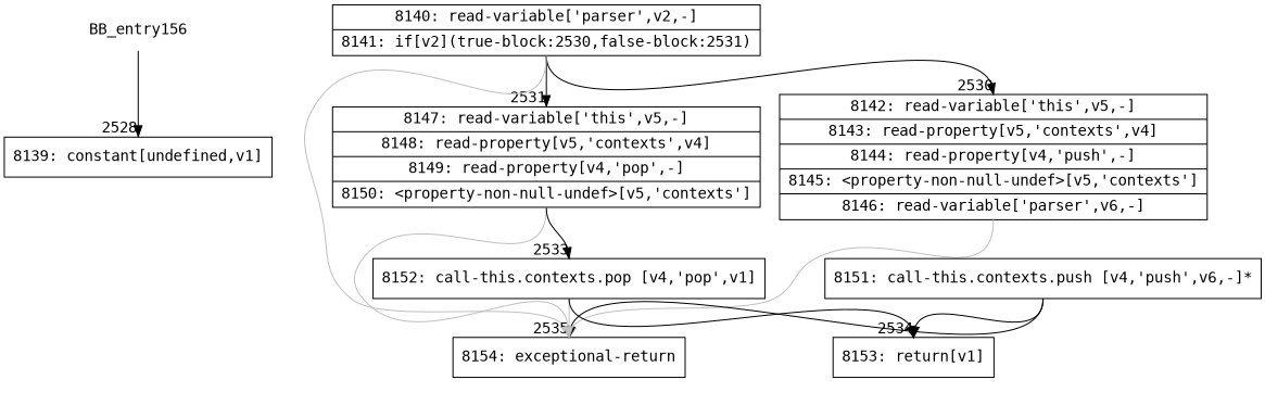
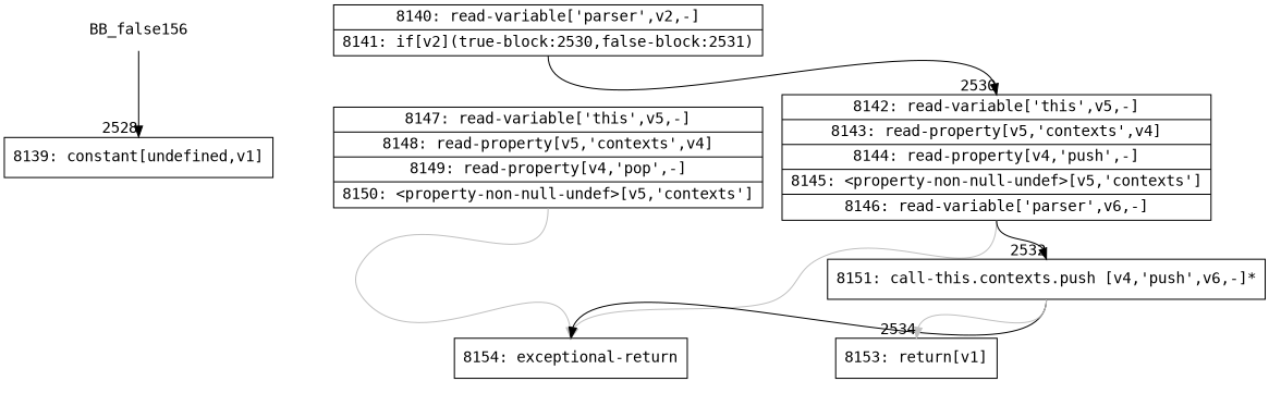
  digraph {
    fontname="DejaVu Sans Mono"
    rankdir=TD
    node [fontname="DejaVu Sans Mono" shape=record]
    edge [fontname="DejaVu Sans Mono" headport=n tailport=s]
-   BB_entry156 [shape=none]
+   BB_entry156 [shape=none label=BB_false156]
    n2 [label="{8139: constant[undefined,v1]}"]
    n3 [label="{8140: read-variable['parser',v2,-]|8141: if[v2](true-block:2530,false-block:2531)}"]
    n4 [label="{8142: read-variable['this',v5,-]|8143: read-property[v5,'contexts',v4]|8144: read-property[v4,'push',-]|8145: \<property-non-null-undef\>[v5,'contexts']|8146: read-variable['parser',v6,-]}"]
    n5 [label="{8147: read-variable['this',v5,-]|8148: read-property[v5,'contexts',v4]|8149: read-property[v4,'pop',-]|8150: \<property-non-null-undef\>[v5,'contexts']}"]
    n6 [label="{8154: exceptional-return}"]
    n7 [label="{8151: call-this.contexts.push [v4,'push',v6,-]*}"]
-   n8 [label="{8152: call-this.contexts.pop [v4,'pop',v1]}"]
    n9 [label="{8153: return[v1]}"]
    BB_entry156 -> n2 [headlabel="    2528"]
    n3 -> n4 [headlabel="      2530"]
-   n3 -> n5 [headlabel="      2531"]
-   n3 -> n6 [color=gray headlabel="      2535"]
    n4 -> n6 [color=gray]
+   n4 -> n7 [headlabel="      2532"]
    n5 -> n6 [color=gray]
-   n5 -> n8 [headlabel="      2533"]
    n7 -> n6 [color=black]
-   n7 -> n9 [headlabel="      2534"]
-   n8 -> n6 [color=gray]
-   n8 -> n9
+   n7 -> n9 [headlabel="      2534" color=gray]
  }
